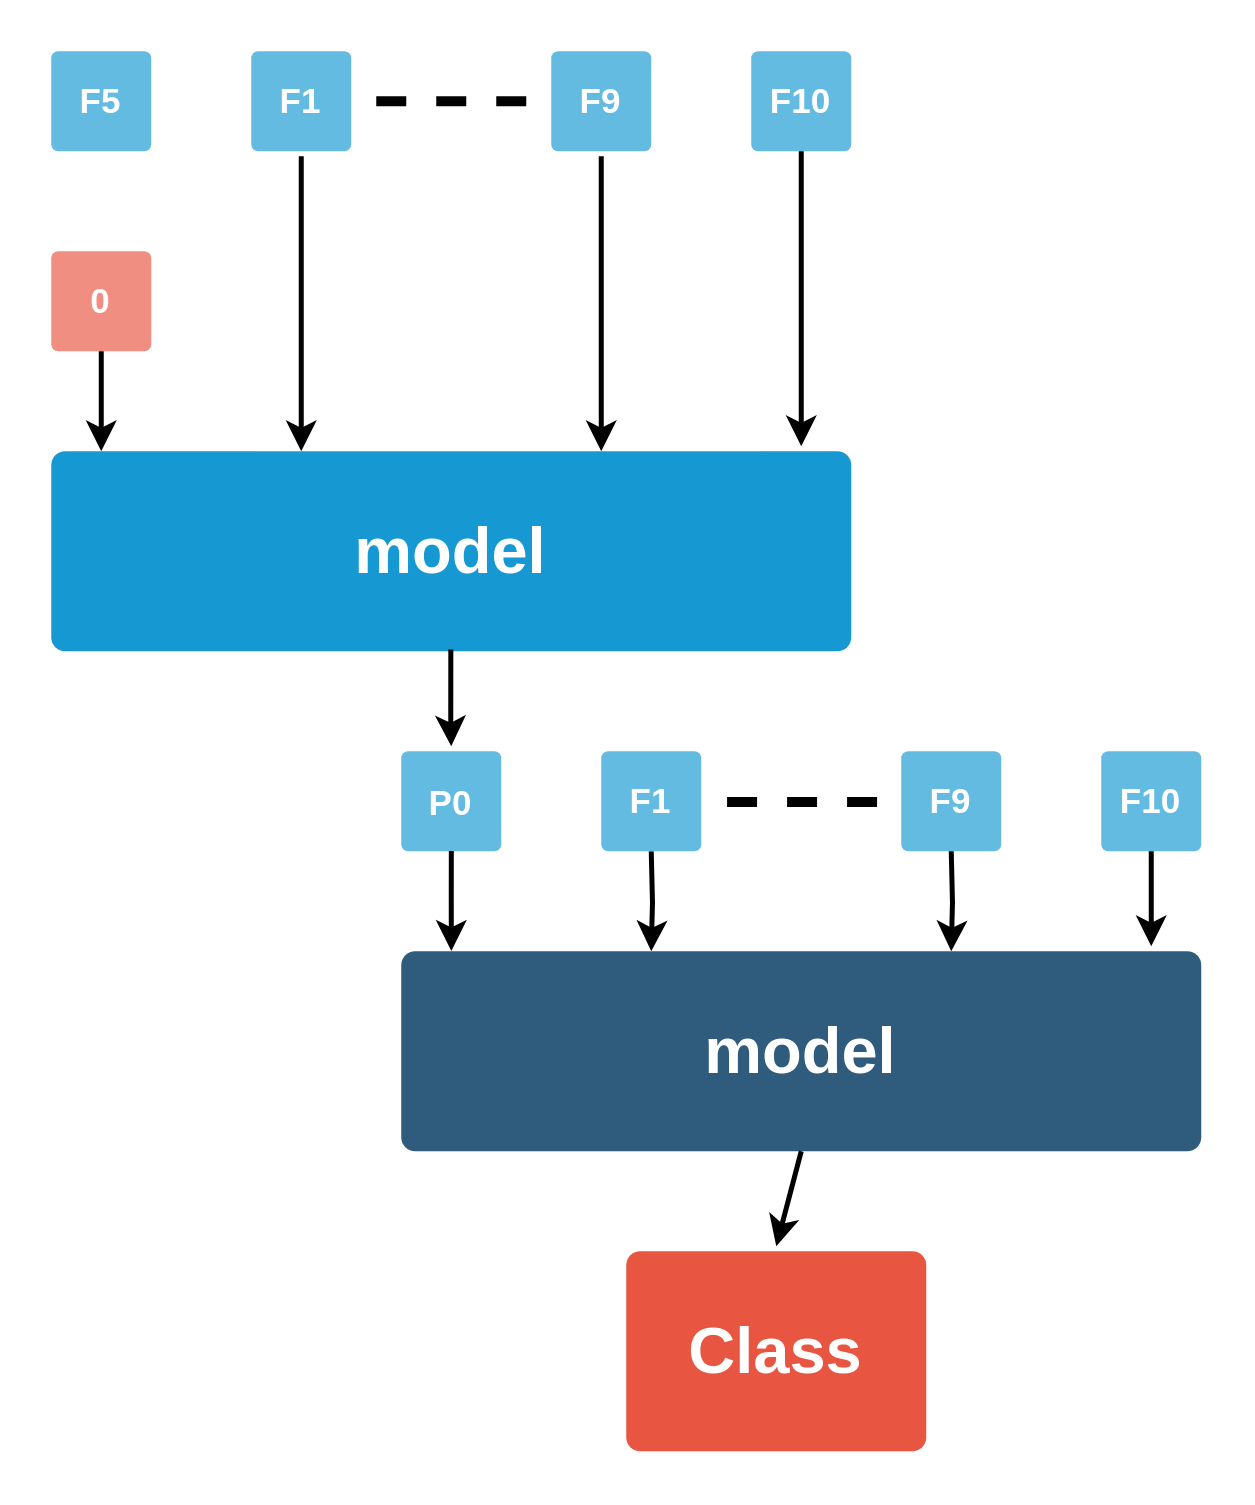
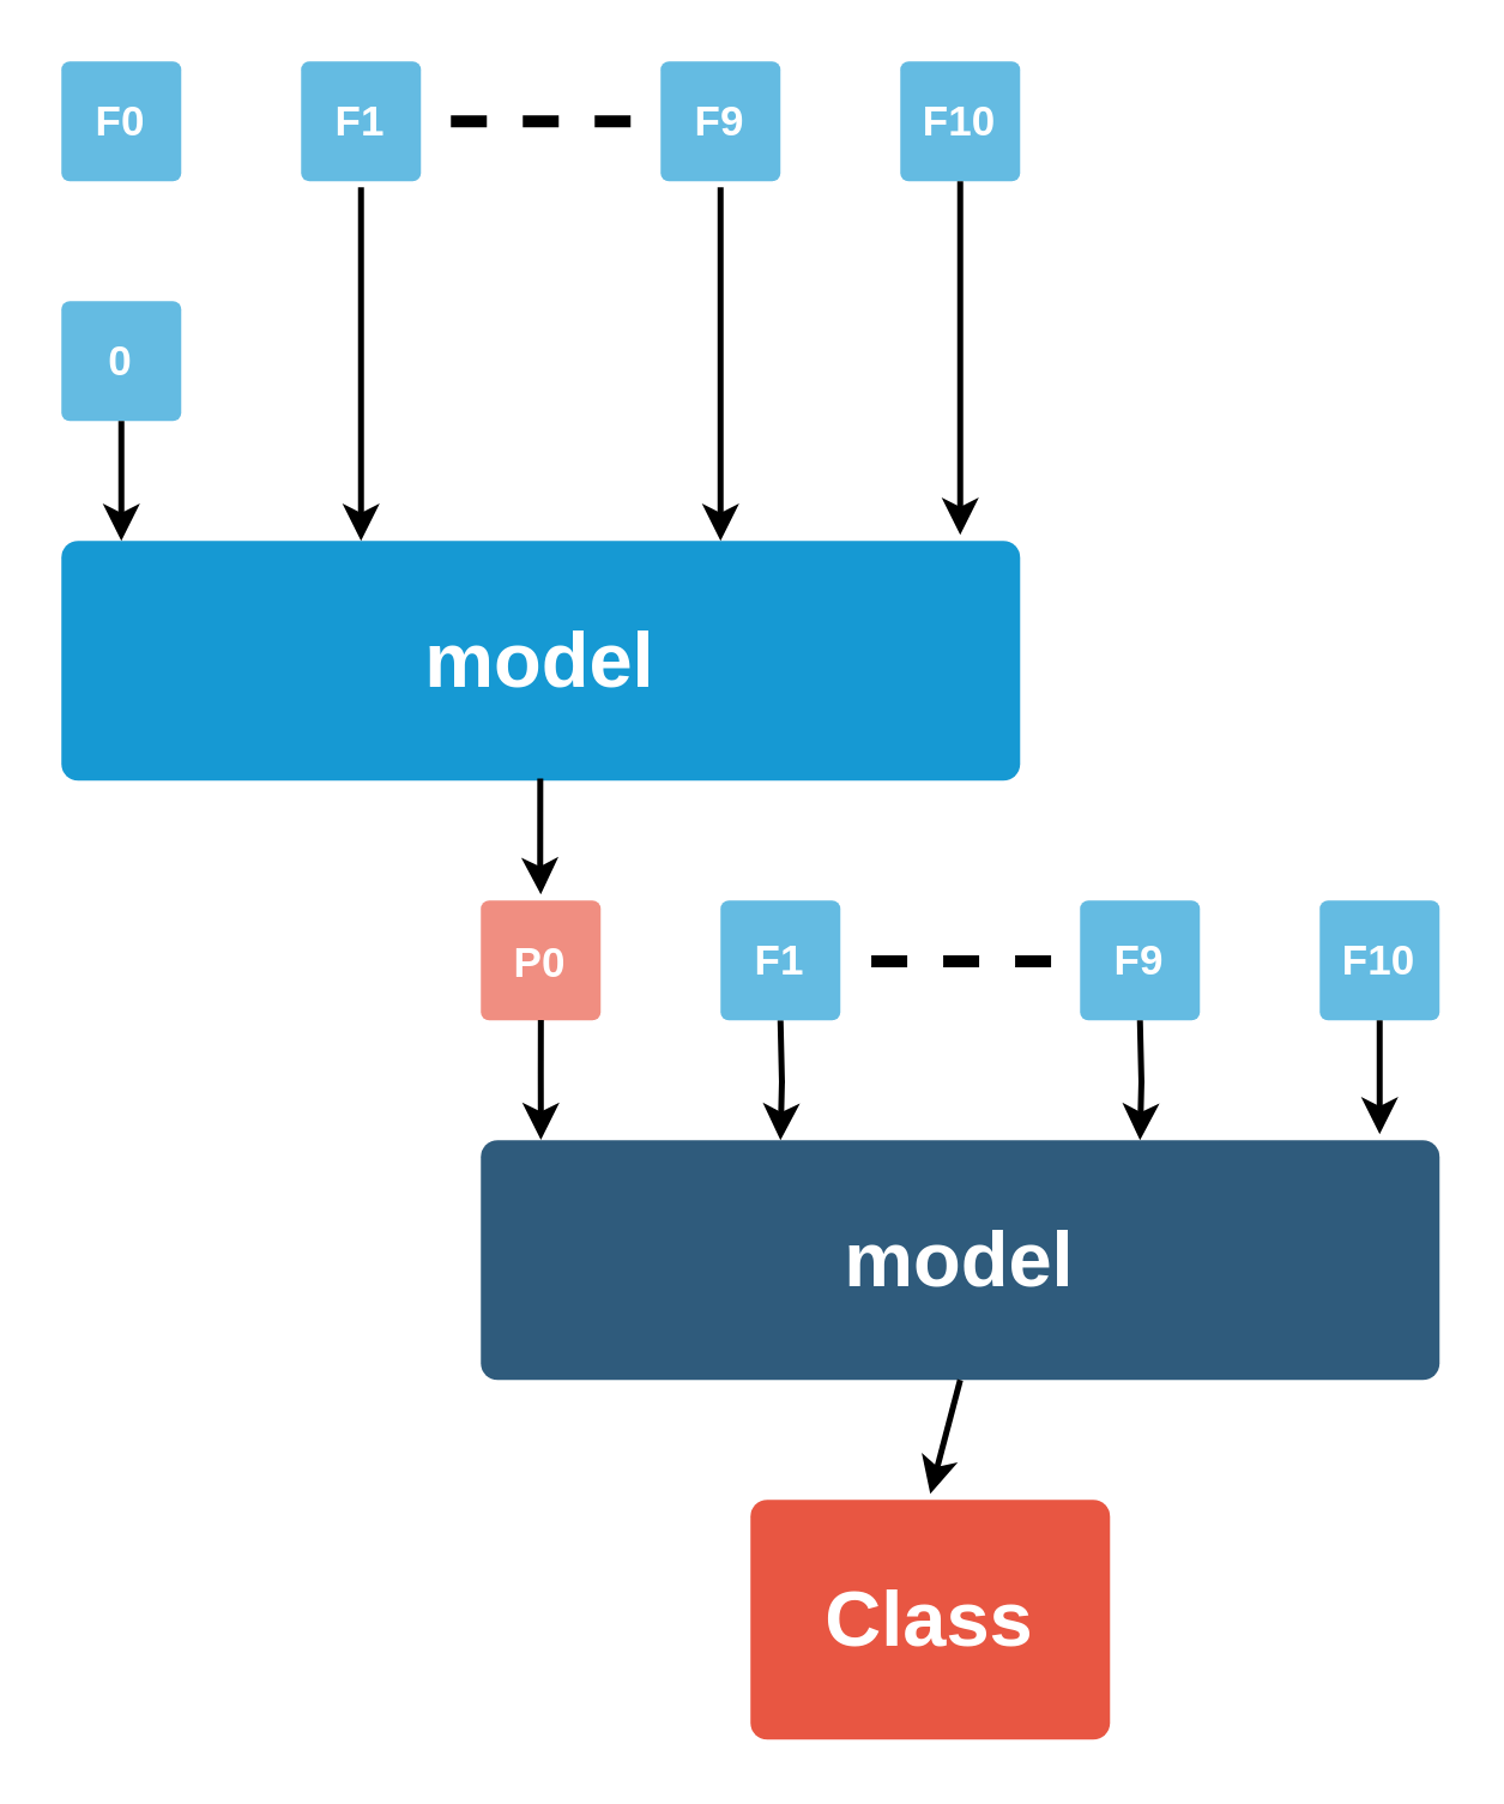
  <mxCell id="0" />
  <mxCell id="1" parent="0" />
  <mxCell id="2" value="&lt;font style=&quot;font-size: 26px&quot;&gt;model&lt;/font&gt;" style="rounded=1;whiteSpace=wrap;html=1;shadow=0;labelBackgroundColor=none;strokeColor=none;strokeWidth=3;fillColor=#1699d3;fontFamily=Helvetica;fontSize=14;fontColor=#FFFFFF;align=center;spacing=5;fontStyle=1;arcSize=7;perimeterSpacing=2;" parent="1" vertex="1"><mxGeometry x="20" y="180" width="320" height="80" as="geometry" /></mxCell>
- <mxCell id="3" value="&lt;b&gt;F5&lt;/b&gt;" style="rounded=1;whiteSpace=wrap;html=1;shadow=0;labelBackgroundColor=none;strokeColor=none;strokeWidth=3;fillColor=#64bbe2;fontFamily=Helvetica;fontSize=14;fontColor=#FFFFFF;align=center;spacing=5;arcSize=7;perimeterSpacing=2;" parent="1" vertex="1"><mxGeometry x="20" y="20" width="40" height="40" as="geometry" /></mxCell>
- <mxCell id="4" value="&lt;b&gt;0&lt;/b&gt;" style="rounded=1;whiteSpace=wrap;html=1;shadow=0;labelBackgroundColor=none;strokeColor=none;strokeWidth=3;fillColor=#f08e81;fontFamily=Helvetica;fontSize=14;fontColor=#FFFFFF;align=center;spacing=5;arcSize=7;perimeterSpacing=2;" vertex="1" parent="1"><mxGeometry x="20" y="100" width="40" height="40" as="geometry" /></mxCell>
+ <mxCell id="3" value="&lt;b&gt;F0&lt;/b&gt;" style="rounded=1;whiteSpace=wrap;html=1;shadow=0;labelBackgroundColor=none;strokeColor=none;strokeWidth=3;fillColor=#64bbe2;fontFamily=Helvetica;fontSize=14;fontColor=#FFFFFF;align=center;spacing=5;arcSize=7;perimeterSpacing=2;" parent="1" vertex="1"><mxGeometry x="20" y="20" width="40" height="40" as="geometry" /></mxCell>
+ <mxCell id="4" value="&lt;b&gt;0&lt;/b&gt;" style="rounded=1;whiteSpace=wrap;html=1;shadow=0;labelBackgroundColor=none;strokeColor=none;strokeWidth=3;fillColor=#64bbe2;fontFamily=Helvetica;fontSize=14;fontColor=#FFFFFF;align=center;spacing=5;arcSize=7;perimeterSpacing=2;" vertex="1" parent="1"><mxGeometry x="20" y="100" width="40" height="40" as="geometry" /></mxCell>
  <mxCell id="5" value="" style="edgeStyle=orthogonalEdgeStyle;rounded=0;orthogonalLoop=1;jettySize=auto;html=1;endArrow=classic;endFill=1;strokeWidth=2;exitX=0.5;exitY=1;exitDx=0;exitDy=0;" edge="1" parent="1" source="6"><mxGeometry relative="1" as="geometry"><mxPoint x="120" y="70" as="sourcePoint" /><mxPoint x="120" y="180" as="targetPoint" /></mxGeometry></mxCell>
  <mxCell id="6" value="&lt;b&gt;F1&lt;/b&gt;" style="rounded=1;whiteSpace=wrap;html=1;shadow=0;labelBackgroundColor=none;strokeColor=none;strokeWidth=3;fillColor=#64bbe2;fontFamily=Helvetica;fontSize=14;fontColor=#FFFFFF;align=center;spacing=5;arcSize=7;perimeterSpacing=2;" vertex="1" parent="1"><mxGeometry x="100" y="20" width="40" height="40" as="geometry" /></mxCell>
  <mxCell id="7" value="&lt;b&gt;F9&lt;/b&gt;" style="rounded=1;whiteSpace=wrap;html=1;shadow=0;labelBackgroundColor=none;strokeColor=none;strokeWidth=3;fillColor=#64bbe2;fontFamily=Helvetica;fontSize=14;fontColor=#FFFFFF;align=center;spacing=5;arcSize=7;perimeterSpacing=2;" vertex="1" parent="1"><mxGeometry x="220" y="20" width="40" height="40" as="geometry" /></mxCell>
  <mxCell id="8" value="&lt;b&gt;F10&lt;/b&gt;" style="rounded=1;whiteSpace=wrap;html=1;shadow=0;labelBackgroundColor=none;strokeColor=none;strokeWidth=3;fillColor=#64bbe2;fontFamily=Helvetica;fontSize=14;fontColor=#FFFFFF;align=center;spacing=5;arcSize=7;perimeterSpacing=2;" vertex="1" parent="1"><mxGeometry x="300" y="20" width="40" height="40" as="geometry" /></mxCell>
  <mxCell id="9" value="" style="edgeStyle=orthogonalEdgeStyle;rounded=0;orthogonalLoop=1;jettySize=auto;html=1;dashed=1;endArrow=none;endFill=0;strokeWidth=4;" edge="1" parent="1"><mxGeometry relative="1" as="geometry"><mxPoint x="150" y="40" as="sourcePoint" /><mxPoint x="210" y="40" as="targetPoint" /><Array as="points"><mxPoint x="210" y="40" /><mxPoint x="210" y="40" /></Array></mxGeometry></mxCell>
  <mxCell id="10" value="" style="edgeStyle=orthogonalEdgeStyle;rounded=0;orthogonalLoop=1;jettySize=auto;html=1;endArrow=classic;endFill=1;strokeWidth=2;" edge="1" parent="1"><mxGeometry relative="1" as="geometry"><mxPoint x="40" y="140" as="sourcePoint" /><mxPoint x="40" y="180" as="targetPoint" /><Array as="points"><mxPoint x="40" y="158" /><mxPoint x="40" y="158" /></Array></mxGeometry></mxCell>
  <mxCell id="11" value="" style="edgeStyle=orthogonalEdgeStyle;rounded=0;orthogonalLoop=1;jettySize=auto;html=1;endArrow=classic;endFill=1;strokeWidth=2;exitX=0.5;exitY=1;exitDx=0;exitDy=0;" edge="1" parent="1" source="7"><mxGeometry relative="1" as="geometry"><mxPoint x="240" y="80" as="sourcePoint" /><mxPoint x="240" y="180" as="targetPoint" /></mxGeometry></mxCell>
  <mxCell id="12" value="" style="edgeStyle=orthogonalEdgeStyle;rounded=0;orthogonalLoop=1;jettySize=auto;html=1;endArrow=classic;endFill=1;strokeWidth=2;exitX=0.5;exitY=1;exitDx=0;exitDy=0;" edge="1" parent="1"><mxGeometry relative="1" as="geometry"><mxPoint x="320" y="60" as="sourcePoint" /><mxPoint x="320" y="178" as="targetPoint" /></mxGeometry></mxCell>
  <mxCell id="13" value="&lt;font style=&quot;font-size: 26px&quot;&gt;Class&lt;/font&gt;" style="rounded=1;whiteSpace=wrap;html=1;shadow=0;labelBackgroundColor=none;strokeColor=none;strokeWidth=3;fillColor=#E85642;fontFamily=Helvetica;fontSize=16;fontColor=#FFFFFF;align=center;fontStyle=1;spacing=5;arcSize=7;perimeterSpacing=2;" vertex="1" parent="1"><mxGeometry x="250" y="500" width="120" height="80" as="geometry" /></mxCell>
- <mxCell id="14" value="&lt;font style=&quot;font-size: 14px&quot;&gt;P0&lt;/font&gt;" style="rounded=1;whiteSpace=wrap;html=1;shadow=0;labelBackgroundColor=none;strokeColor=none;strokeWidth=3;fillColor=#64bbe2;fontFamily=Helvetica;fontSize=16;fontColor=#FFFFFF;align=center;fontStyle=1;spacing=5;arcSize=7;perimeterSpacing=2;" vertex="1" parent="1"><mxGeometry x="160" y="300" width="40" height="40" as="geometry" /></mxCell>
+ <mxCell id="14" value="&lt;font style=&quot;font-size: 14px&quot;&gt;P0&lt;/font&gt;" style="rounded=1;whiteSpace=wrap;html=1;shadow=0;labelBackgroundColor=none;strokeColor=none;strokeWidth=3;fillColor=#F08E81;fontFamily=Helvetica;fontSize=16;fontColor=#FFFFFF;align=center;fontStyle=1;spacing=5;arcSize=7;perimeterSpacing=2;" vertex="1" parent="1"><mxGeometry x="160" y="300" width="40" height="40" as="geometry" /></mxCell>
  <mxCell id="15" value="" style="edgeStyle=orthogonalEdgeStyle;rounded=0;orthogonalLoop=1;jettySize=auto;html=1;endArrow=classic;endFill=1;strokeWidth=2;entryX=0.5;entryY=0;entryDx=0;entryDy=0;" edge="1" parent="1" target="14"><mxGeometry relative="1" as="geometry"><mxPoint x="179.833" y="259.333" as="sourcePoint" /><mxPoint x="179.833" y="299.333" as="targetPoint" /><Array as="points"><mxPoint x="180" y="290" /><mxPoint x="180" y="290" /></Array></mxGeometry></mxCell>
  <mxCell id="16" value="&lt;font style=&quot;font-size: 26px&quot;&gt;model&lt;/font&gt;" style="rounded=1;whiteSpace=wrap;html=1;shadow=0;labelBackgroundColor=none;strokeColor=none;strokeWidth=3;fillColor=#2F5B7C;fontFamily=Helvetica;fontSize=14;fontColor=#FFFFFF;align=center;spacing=5;fontStyle=1;arcSize=7;perimeterSpacing=2;" vertex="1" parent="1"><mxGeometry x="160" y="380" width="320" height="80" as="geometry" /></mxCell>
  <mxCell id="17" value="" style="edgeStyle=orthogonalEdgeStyle;rounded=0;orthogonalLoop=1;jettySize=auto;html=1;endArrow=classic;endFill=1;strokeWidth=2;" edge="1" parent="1"><mxGeometry relative="1" as="geometry"><mxPoint x="180.034" y="339.862" as="sourcePoint" /><mxPoint x="180.034" y="379.862" as="targetPoint" /><Array as="points"><mxPoint x="180" y="358" /><mxPoint x="180" y="358" /></Array></mxGeometry></mxCell>
  <mxCell id="18" value="" style="edgeStyle=orthogonalEdgeStyle;rounded=0;orthogonalLoop=1;jettySize=auto;html=1;endArrow=classic;endFill=1;strokeWidth=2;" edge="1" parent="1"><mxGeometry relative="1" as="geometry"><mxPoint x="260" y="340" as="sourcePoint" /><mxPoint x="260" y="380" as="targetPoint" /></mxGeometry></mxCell>
  <mxCell id="19" value="&lt;b&gt;F1&lt;/b&gt;" style="rounded=1;whiteSpace=wrap;html=1;shadow=0;labelBackgroundColor=none;strokeColor=none;strokeWidth=3;fillColor=#64bbe2;fontFamily=Helvetica;fontSize=14;fontColor=#FFFFFF;align=center;spacing=5;arcSize=7;perimeterSpacing=2;" vertex="1" parent="1"><mxGeometry x="240" y="300" width="40" height="40" as="geometry" /></mxCell>
  <mxCell id="20" value="&lt;b&gt;F9&lt;/b&gt;" style="rounded=1;whiteSpace=wrap;html=1;shadow=0;labelBackgroundColor=none;strokeColor=none;strokeWidth=3;fillColor=#64bbe2;fontFamily=Helvetica;fontSize=14;fontColor=#FFFFFF;align=center;spacing=5;arcSize=7;perimeterSpacing=2;" vertex="1" parent="1"><mxGeometry x="360" y="300" width="40" height="40" as="geometry" /></mxCell>
  <mxCell id="21" value="&lt;b&gt;F10&lt;/b&gt;" style="rounded=1;whiteSpace=wrap;html=1;shadow=0;labelBackgroundColor=none;strokeColor=none;strokeWidth=3;fillColor=#64bbe2;fontFamily=Helvetica;fontSize=14;fontColor=#FFFFFF;align=center;spacing=5;arcSize=7;perimeterSpacing=2;" vertex="1" parent="1"><mxGeometry x="440" y="300" width="40" height="40" as="geometry" /></mxCell>
  <mxCell id="22" value="" style="edgeStyle=orthogonalEdgeStyle;rounded=0;orthogonalLoop=1;jettySize=auto;html=1;dashed=1;endArrow=none;endFill=0;strokeWidth=4;" edge="1" parent="1"><mxGeometry relative="1" as="geometry"><mxPoint x="290.333" y="320.333" as="sourcePoint" /><mxPoint x="350.333" y="320.333" as="targetPoint" /><Array as="points"><mxPoint x="350" y="320" /><mxPoint x="350" y="320" /></Array></mxGeometry></mxCell>
  <mxCell id="23" value="" style="edgeStyle=orthogonalEdgeStyle;rounded=0;orthogonalLoop=1;jettySize=auto;html=1;endArrow=classic;endFill=1;strokeWidth=2;" edge="1" parent="1"><mxGeometry relative="1" as="geometry"><mxPoint x="380" y="340" as="sourcePoint" /><mxPoint x="380" y="380" as="targetPoint" /></mxGeometry></mxCell>
  <mxCell id="24" value="" style="edgeStyle=orthogonalEdgeStyle;rounded=0;orthogonalLoop=1;jettySize=auto;html=1;endArrow=classic;endFill=1;strokeWidth=2;" edge="1" parent="1"><mxGeometry relative="1" as="geometry"><mxPoint x="460" y="340" as="sourcePoint" /><mxPoint x="460" y="378" as="targetPoint" /></mxGeometry></mxCell>
  <mxCell id="25" value="" style="endArrow=classic;html=1;strokeColor=#000000;strokeWidth=2;entryX=0.5;entryY=0;entryDx=0;entryDy=0;" edge="1" parent="1" target="13"><mxGeometry width="50" height="50" relative="1" as="geometry"><mxPoint x="320" y="460" as="sourcePoint" /><mxPoint x="370" y="410" as="targetPoint" /></mxGeometry></mxCell>
